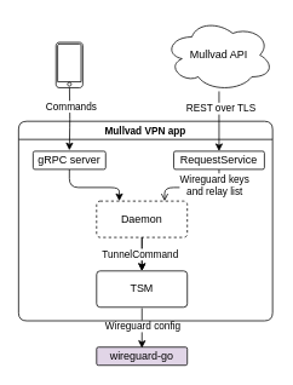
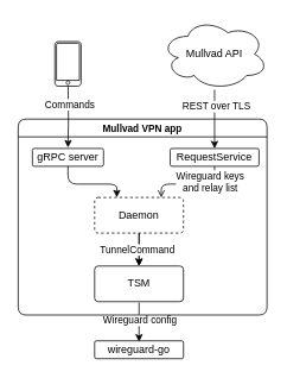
  <mxCell id="0" />
  <mxCell id="1" parent="0" />
  <mxCell id="2" style="edgeStyle=orthogonalEdgeStyle;shape=connector;rounded=1;orthogonalLoop=1;jettySize=auto;html=1;align=center;verticalAlign=middle;fontFamily=Helvetica;fontSize=11;fontColor=default;labelBorderColor=none;labelBackgroundColor=none;resizable=0;endArrow=classic;" parent="1" source="5" target="20" edge="1"><mxGeometry relative="1" as="geometry" /></mxCell>
  <mxCell id="3" value="" style="edgeStyle=orthogonalEdgeStyle;rounded=0;orthogonalLoop=1;jettySize=auto;html=1;fontFamily=Helvetica;fontSize=11;fontColor=default;labelBorderColor=none;labelBackgroundColor=light-dark(#FFFFFF,#3C4253);resizable=0;" edge="1" parent="1" source="5" target="20"><mxGeometry relative="1" as="geometry" /></mxCell>
  <mxCell id="4" value="TunnelCommand" style="edgeLabel;html=1;align=center;verticalAlign=middle;resizable=0;points=[];rounded=1;fontFamily=Helvetica;fontSize=11;fontColor=default;labelBorderColor=none;labelBackgroundColor=light-dark(#FFFFFF,#3C4253);fillColor=none;gradientColor=none;" vertex="1" connectable="0" parent="3"><mxGeometry x="0.036" y="3" relative="1" as="geometry"><mxPoint as="offset" /></mxGeometry></mxCell>
  <mxCell id="5" value="Daemon" style="rounded=1;arcSize=10;whiteSpace=wrap;html=1;align=center;labelBackgroundColor=none;dashed=1;" parent="1" vertex="1"><mxGeometry x="106" y="221" width="100" height="40" as="geometry" /></mxCell>
  <mxCell id="6" style="edgeStyle=orthogonalEdgeStyle;shape=connector;rounded=1;orthogonalLoop=1;jettySize=auto;html=1;entryX=0.5;entryY=0;entryDx=0;entryDy=0;align=center;verticalAlign=middle;fontFamily=Helvetica;fontSize=11;fontColor=default;labelBorderColor=none;labelBackgroundColor=none;resizable=0;endArrow=classic;" parent="1" edge="1"><mxGeometry relative="1" as="geometry"><mxPoint x="76.1" y="95" as="sourcePoint" /><mxPoint x="76" y="165" as="targetPoint" /></mxGeometry></mxCell>
  <mxCell id="7" value="Commands" style="edgeLabel;html=1;align=center;verticalAlign=middle;resizable=0;points=[];rounded=1;fontFamily=Helvetica;fontSize=11;fontColor=default;labelBorderColor=none;labelBackgroundColor=light-dark(#FFFFFF,#3C4253);fillColor=none;gradientColor=none;" vertex="1" connectable="0" parent="6"><mxGeometry x="-0.374" y="1" relative="1" as="geometry"><mxPoint as="offset" /></mxGeometry></mxCell>
  <mxCell id="8" value="" style="pointerEvents=1;shadow=0;dashed=0;html=1;aspect=fixed;labelPosition=center;verticalLabelPosition=bottom;verticalAlign=top;align=center;outlineConnect=0;shape=mxgraph.vvd.phone;rounded=1;labelBorderColor=none;labelBackgroundColor=none;textShadow=0;" parent="1" vertex="1"><mxGeometry x="61.25" y="46" width="29.5" height="50" as="geometry" /></mxCell>
  <mxCell id="9" style="edgeStyle=orthogonalEdgeStyle;shape=connector;rounded=1;orthogonalLoop=1;jettySize=auto;html=1;align=center;verticalAlign=middle;fontFamily=Helvetica;fontSize=11;fontColor=default;labelBorderColor=none;labelBackgroundColor=none;resizable=0;endArrow=classic;" parent="1" source="11" target="17" edge="1"><mxGeometry relative="1" as="geometry" /></mxCell>
  <mxCell id="10" value="REST over TLS" style="edgeLabel;html=1;align=center;verticalAlign=middle;resizable=0;points=[];rounded=1;fontFamily=Helvetica;fontSize=11;fontColor=default;labelBorderColor=none;labelBackgroundColor=light-dark(#FFFFFF,#3C4253);fillColor=none;gradientColor=none;" vertex="1" connectable="0" parent="9"><mxGeometry x="-0.468" y="1" relative="1" as="geometry"><mxPoint as="offset" /></mxGeometry></mxCell>
  <mxCell id="11" value="Mullvad API" style="ellipse;shape=cloud;whiteSpace=wrap;html=1;rounded=1;labelBackgroundColor=none;" parent="1" vertex="1"><mxGeometry x="181" y="20" width="120" height="80" as="geometry" /></mxCell>
- <mxCell id="12" value="wireguard-go" style="rounded=1;arcSize=10;whiteSpace=wrap;html=1;align=center;labelBackgroundColor=none;fillColor=#e1d5e7;" parent="1" vertex="1"><mxGeometry x="106" y="382" width="100" height="20" as="geometry" /></mxCell>
+ <mxCell id="12" value="wireguard-go" style="rounded=1;arcSize=10;whiteSpace=wrap;html=1;align=center;labelBackgroundColor=none;" parent="1" vertex="1"><mxGeometry x="106" y="382" width="100" height="20" as="geometry" /></mxCell>
  <mxCell id="13" style="edgeStyle=orthogonalEdgeStyle;shape=connector;rounded=1;orthogonalLoop=1;jettySize=auto;html=1;entryX=0.25;entryY=0;entryDx=0;entryDy=0;align=center;verticalAlign=middle;fontFamily=Helvetica;fontSize=11;fontColor=default;labelBorderColor=none;labelBackgroundColor=none;resizable=0;endArrow=classic;" parent="1" source="14" target="5" edge="1"><mxGeometry relative="1" as="geometry" /></mxCell>
  <mxCell id="14" value="gRPC server" style="rounded=1;arcSize=10;whiteSpace=wrap;html=1;align=center;labelBackgroundColor=none;" parent="1" vertex="1"><mxGeometry x="36" y="166" width="80" height="20" as="geometry" /></mxCell>
  <mxCell id="15" style="edgeStyle=orthogonalEdgeStyle;rounded=1;orthogonalLoop=1;jettySize=auto;html=1;entryX=0.75;entryY=0;entryDx=0;entryDy=0;fontFamily=Helvetica;fontSize=11;fontColor=default;labelBorderColor=none;labelBackgroundColor=none;resizable=0;endArrow=open;" parent="1" source="17" target="5" edge="1"><mxGeometry relative="1" as="geometry" /></mxCell>
  <mxCell id="16" value="&lt;div&gt;Wireguard keys&lt;/div&gt;&lt;div&gt;and relay list&lt;/div&gt;" style="edgeLabel;html=1;align=center;verticalAlign=middle;resizable=0;points=[];rounded=1;fontFamily=Helvetica;fontSize=11;labelBorderColor=none;labelBackgroundColor=light-dark(#FFFFFF,#3C4253);fillColor=none;" parent="15" vertex="1" connectable="0"><mxGeometry x="-0.448" y="-3" relative="1" as="geometry"><mxPoint as="offset" /></mxGeometry></mxCell>
  <mxCell id="17" value="RequestService" style="rounded=1;arcSize=10;whiteSpace=wrap;html=1;align=center;labelBackgroundColor=none;" parent="1" vertex="1"><mxGeometry x="191" y="166" width="100" height="20" as="geometry" /></mxCell>
  <mxCell id="18" style="edgeStyle=orthogonalEdgeStyle;shape=connector;rounded=1;orthogonalLoop=1;jettySize=auto;html=1;entryX=0.5;entryY=0;entryDx=0;entryDy=0;align=center;verticalAlign=middle;fontFamily=Helvetica;fontSize=11;fontColor=default;labelBorderColor=none;labelBackgroundColor=none;resizable=0;endArrow=classic;" parent="1" edge="1"><mxGeometry relative="1" as="geometry"><mxPoint x="156" y="339" as="sourcePoint" /><mxPoint x="156" y="383" as="targetPoint" /></mxGeometry></mxCell>
  <mxCell id="19" value="&lt;span style=&quot;&quot;&gt;Wireguard config&lt;/span&gt;" style="edgeLabel;html=1;align=center;verticalAlign=middle;resizable=0;points=[];rounded=1;fontFamily=Helvetica;fontSize=11;fontColor=default;labelBorderColor=none;labelBackgroundColor=light-dark(#FFFFFF,#3C4253);fillColor=none;gradientColor=none;" vertex="1" connectable="0" parent="18"><mxGeometry x="-0.13" relative="1" as="geometry"><mxPoint as="offset" /></mxGeometry></mxCell>
  <mxCell id="20" value="TSM" style="rounded=1;arcSize=10;whiteSpace=wrap;html=1;align=center;labelBackgroundColor=none;" parent="1" vertex="1"><mxGeometry x="106" y="298" width="100" height="40" as="geometry" /></mxCell>
  <mxCell id="21" value="Mullvad VPN app" style="swimlane;startSize=20;horizontal=1;containerType=tree;newEdgeStyle={&quot;edgeStyle&quot;:&quot;elbowEdgeStyle&quot;,&quot;startArrow&quot;:&quot;none&quot;,&quot;endArrow&quot;:&quot;none&quot;};rounded=1;align=center;verticalAlign=middle;fontFamily=Helvetica;fontSize=11;labelBorderColor=none;labelBackgroundColor=none;resizable=0;fillColor=none;" parent="1" vertex="1"><mxGeometry x="20" y="133" width="280" height="220" as="geometry" /></mxCell>
